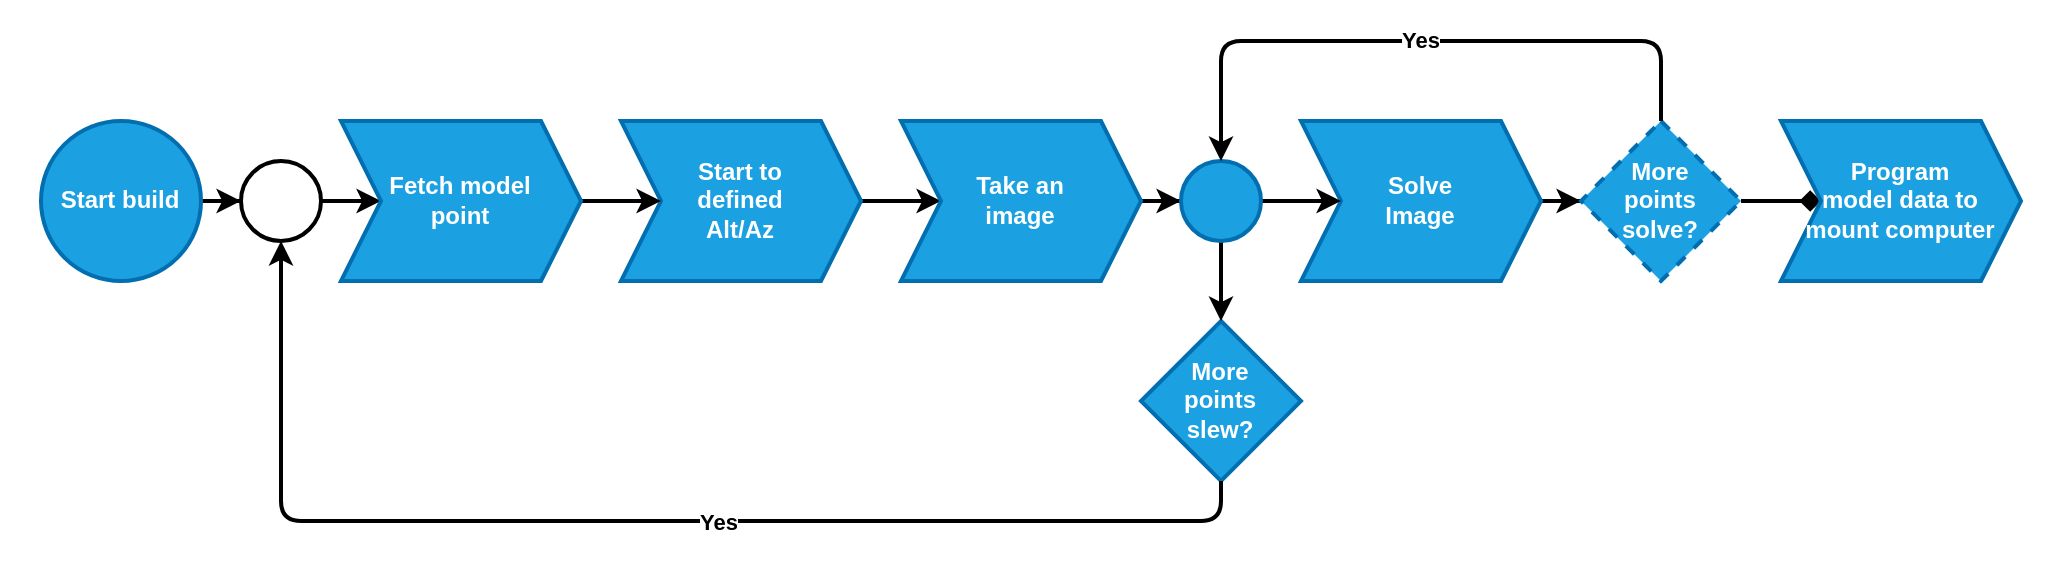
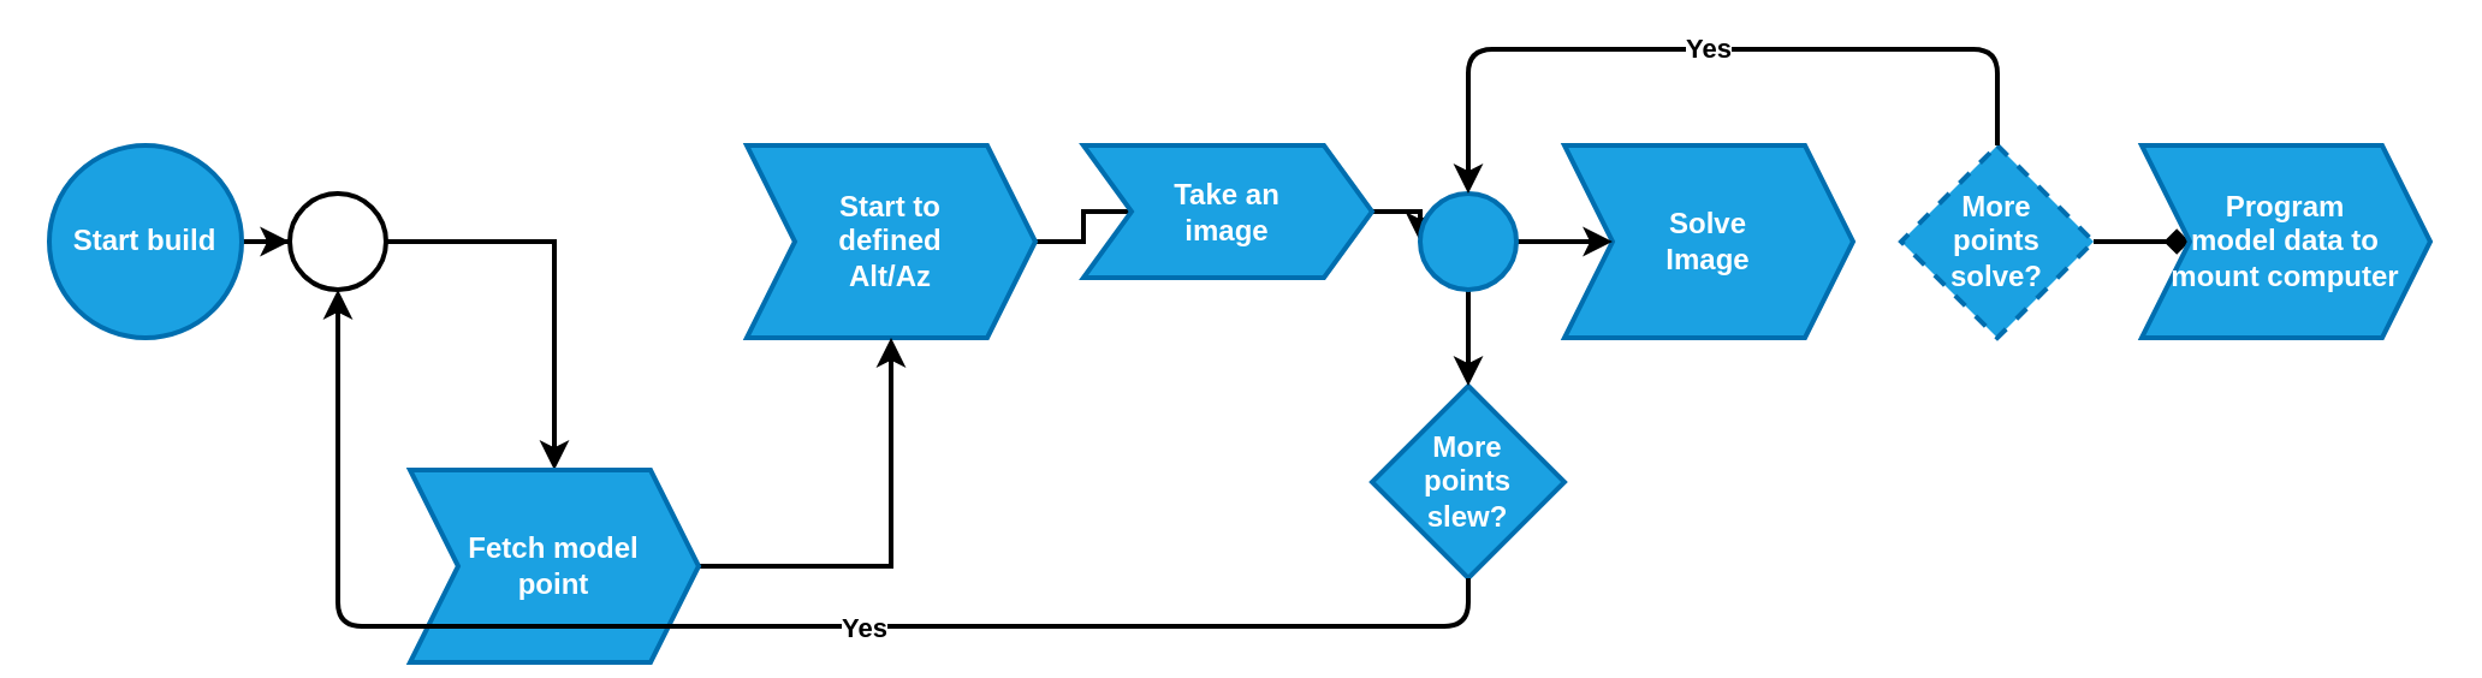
  <mxCell id="0" />
  <mxCell id="1" parent="0" />
  <mxCell id="2" value="" style="edgeStyle=orthogonalEdgeStyle;rounded=0;orthogonalLoop=1;jettySize=auto;html=1;fontStyle=1;strokeWidth=2;" parent="1" source="3" target="10" edge="1"><mxGeometry relative="1" as="geometry" /></mxCell>
  <mxCell id="3" value="Start build" style="ellipse;whiteSpace=wrap;html=1;aspect=fixed;fontStyle=1;strokeWidth=2;fillColor=#1ba1e2;strokeColor=#006EAF;fontColor=#ffffff;" parent="1" vertex="1"><mxGeometry x="20" y="60" width="80" height="80" as="geometry" /></mxCell>
  <mxCell id="4" value="" style="edgeStyle=orthogonalEdgeStyle;rounded=0;orthogonalLoop=1;jettySize=auto;html=1;fontStyle=1;strokeWidth=2;" parent="1" source="5" target="7" edge="1"><mxGeometry relative="1" as="geometry" /></mxCell>
  <mxCell id="5" value="Start to &lt;br&gt;defined&lt;br&gt;Alt/Az" style="shape=step;perimeter=stepPerimeter;whiteSpace=wrap;html=1;fixedSize=1;fontStyle=1;strokeWidth=2;fillColor=#1ba1e2;fontColor=#ffffff;strokeColor=#006EAF;" parent="1" vertex="1"><mxGeometry x="310" y="60" width="120" height="80" as="geometry" /></mxCell>
  <mxCell id="6" value="" style="edgeStyle=orthogonalEdgeStyle;rounded=0;orthogonalLoop=1;jettySize=auto;html=1;fontStyle=1;strokeWidth=2;" parent="1" source="7" target="19" edge="1"><mxGeometry relative="1" as="geometry" /></mxCell>
- <mxCell id="7" value="Take an &lt;br&gt;image" style="shape=step;perimeter=stepPerimeter;whiteSpace=wrap;html=1;fixedSize=1;fontStyle=1;strokeWidth=2;fillColor=#1ba1e2;fontColor=#ffffff;strokeColor=#006EAF;" parent="1" vertex="1"><mxGeometry x="450" y="60" width="120" height="80" as="geometry" /></mxCell>
+ <mxCell id="7" value="Take an &lt;br&gt;image" style="shape=step;perimeter=stepPerimeter;whiteSpace=wrap;html=1;fixedSize=1;fontStyle=1;strokeWidth=2;fillColor=#1ba1e2;fontColor=#ffffff;strokeColor=#006EAF;" parent="1" vertex="1"><mxGeometry x="450" y="60" width="120" height="55" as="geometry" /></mxCell>
  <mxCell id="8" value="More&lt;br&gt;points&lt;br&gt;slew?" style="rhombus;whiteSpace=wrap;html=1;fontStyle=1;strokeWidth=2;fillColor=#1ba1e2;fontColor=#ffffff;strokeColor=#006EAF;" parent="1" vertex="1"><mxGeometry x="570" y="160" width="80" height="80" as="geometry" /></mxCell>
  <mxCell id="9" value="" style="edgeStyle=orthogonalEdgeStyle;rounded=0;orthogonalLoop=1;jettySize=auto;html=1;fontStyle=1;strokeWidth=2;" parent="1" source="10" target="12" edge="1"><mxGeometry relative="1" as="geometry" /></mxCell>
  <mxCell id="10" value="" style="ellipse;whiteSpace=wrap;html=1;aspect=fixed;fontStyle=1;strokeWidth=2;" parent="1" vertex="1"><mxGeometry x="120" y="80" width="40" height="40" as="geometry" /></mxCell>
  <mxCell id="11" value="" style="edgeStyle=orthogonalEdgeStyle;rounded=0;orthogonalLoop=1;jettySize=auto;html=1;fontStyle=1;strokeWidth=2;" parent="1" source="12" target="5" edge="1"><mxGeometry relative="1" as="geometry" /></mxCell>
- <mxCell id="12" value="&lt;span&gt;Fetch model&lt;/span&gt;&lt;br&gt;&lt;span&gt;point&lt;/span&gt;" style="shape=step;perimeter=stepPerimeter;whiteSpace=wrap;html=1;fixedSize=1;fontStyle=1;strokeWidth=2;fillColor=#1ba1e2;fontColor=#ffffff;strokeColor=#006EAF;" parent="1" vertex="1"><mxGeometry x="170" y="60" width="120" height="80" as="geometry" /></mxCell>
+ <mxCell id="12" value="&lt;span&gt;Fetch model&lt;/span&gt;&lt;br&gt;&lt;span&gt;point&lt;/span&gt;" style="shape=step;perimeter=stepPerimeter;whiteSpace=wrap;html=1;fixedSize=1;fontStyle=1;strokeWidth=2;fillColor=#1ba1e2;fontColor=#ffffff;strokeColor=#006EAF;" parent="1" vertex="1"><mxGeometry x="170" y="195" width="120" height="80" as="geometry" /></mxCell>
  <mxCell id="13" value="" style="endArrow=classic;html=1;exitX=0.5;exitY=1;exitDx=0;exitDy=0;entryX=0.5;entryY=1;entryDx=0;entryDy=0;fontStyle=1;strokeWidth=2;" parent="1" source="8" target="10" edge="1"><mxGeometry width="50" height="50" relative="1" as="geometry"><mxPoint x="480" y="260" as="sourcePoint" /><mxPoint x="530" y="210" as="targetPoint" /><Array as="points"><mxPoint x="610" y="260" /><mxPoint x="140" y="260" /></Array></mxGeometry></mxCell>
  <mxCell id="14" value="Yes" style="edgeLabel;html=1;align=center;verticalAlign=middle;resizable=0;points=[];fontStyle=1" parent="13" vertex="1" connectable="0"><mxGeometry x="-0.929" relative="1" as="geometry"><mxPoint x="-250" as="offset" /></mxGeometry></mxCell>
- <mxCell id="15" value="" style="edgeStyle=orthogonalEdgeStyle;rounded=0;orthogonalLoop=1;jettySize=auto;html=1;fontStyle=1;strokeWidth=2;" parent="1" source="16" target="21" edge="1"><mxGeometry relative="1" as="geometry" /></mxCell>
  <mxCell id="16" value="Solve&lt;br&gt;Image" style="shape=step;perimeter=stepPerimeter;whiteSpace=wrap;html=1;fixedSize=1;fontStyle=1;strokeWidth=2;fillColor=#1ba1e2;fontColor=#ffffff;strokeColor=#006EAF;" parent="1" vertex="1"><mxGeometry x="650" y="60" width="120" height="80" as="geometry" /></mxCell>
  <mxCell id="17" value="" style="edgeStyle=orthogonalEdgeStyle;rounded=0;orthogonalLoop=1;jettySize=auto;html=1;fontStyle=1;strokeWidth=2;" parent="1" source="19" target="8" edge="1"><mxGeometry relative="1" as="geometry" /></mxCell>
  <mxCell id="18" value="" style="edgeStyle=orthogonalEdgeStyle;rounded=0;orthogonalLoop=1;jettySize=auto;html=1;fontStyle=1;strokeWidth=2;" parent="1" source="19" target="16" edge="1"><mxGeometry relative="1" as="geometry" /></mxCell>
  <mxCell id="19" value="" style="ellipse;whiteSpace=wrap;html=1;aspect=fixed;fontStyle=1;strokeWidth=2;fillColor=#1ba1e2;fontColor=#ffffff;strokeColor=#006EAF;" parent="1" vertex="1"><mxGeometry x="590" y="80" width="40" height="40" as="geometry" /></mxCell>
  <mxCell id="20" value="" style="edgeStyle=orthogonalEdgeStyle;rounded=0;orthogonalLoop=1;jettySize=auto;html=1;fontStyle=1;strokeWidth=2;endArrow=diamond;" parent="1" source="21" target="23" edge="1"><mxGeometry relative="1" as="geometry" /></mxCell>
  <mxCell id="21" value="More&lt;br&gt;points&lt;br&gt;solve?" style="rhombus;whiteSpace=wrap;html=1;fontStyle=1;strokeWidth=2;fillColor=#1ba1e2;fontColor=#ffffff;strokeColor=#006EAF;dashed=1;" parent="1" vertex="1"><mxGeometry x="790" y="60" width="80" height="80" as="geometry" /></mxCell>
  <mxCell id="22" value="Yes" style="endArrow=classic;html=1;exitX=0.5;exitY=0;exitDx=0;exitDy=0;entryX=0.5;entryY=0;entryDx=0;entryDy=0;fontStyle=1;strokeWidth=2;" parent="1" source="21" target="19" edge="1"><mxGeometry width="50" height="50" relative="1" as="geometry"><mxPoint x="390" y="250" as="sourcePoint" /><mxPoint x="440" y="200" as="targetPoint" /><Array as="points"><mxPoint x="830" y="20" /><mxPoint x="610" y="20" /></Array></mxGeometry></mxCell>
  <mxCell id="23" value="Program&lt;br&gt;model data to&lt;br&gt;mount computer" style="shape=step;perimeter=stepPerimeter;whiteSpace=wrap;html=1;fixedSize=1;fontStyle=1;strokeWidth=2;fillColor=#1ba1e2;fontColor=#ffffff;strokeColor=#006EAF;" parent="1" vertex="1"><mxGeometry x="890" y="60" width="120" height="80" as="geometry" /></mxCell>
